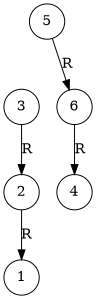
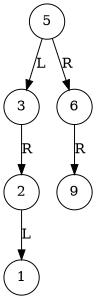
  digraph {
    node [shape=circle]
    edge [arrowhead=normal arrowtail=none dir=both]
    5
    3
    6
    2
-   4
+   4 [label=9]
    1
+   5 -> 3 [label=L]
    5 -> 6 [label=R]
    3 -> 2 [label=R]
    6 -> 4 [label=R]
-   2 -> 1 [label=R]
+   2 -> 1 [label=L]
  }
